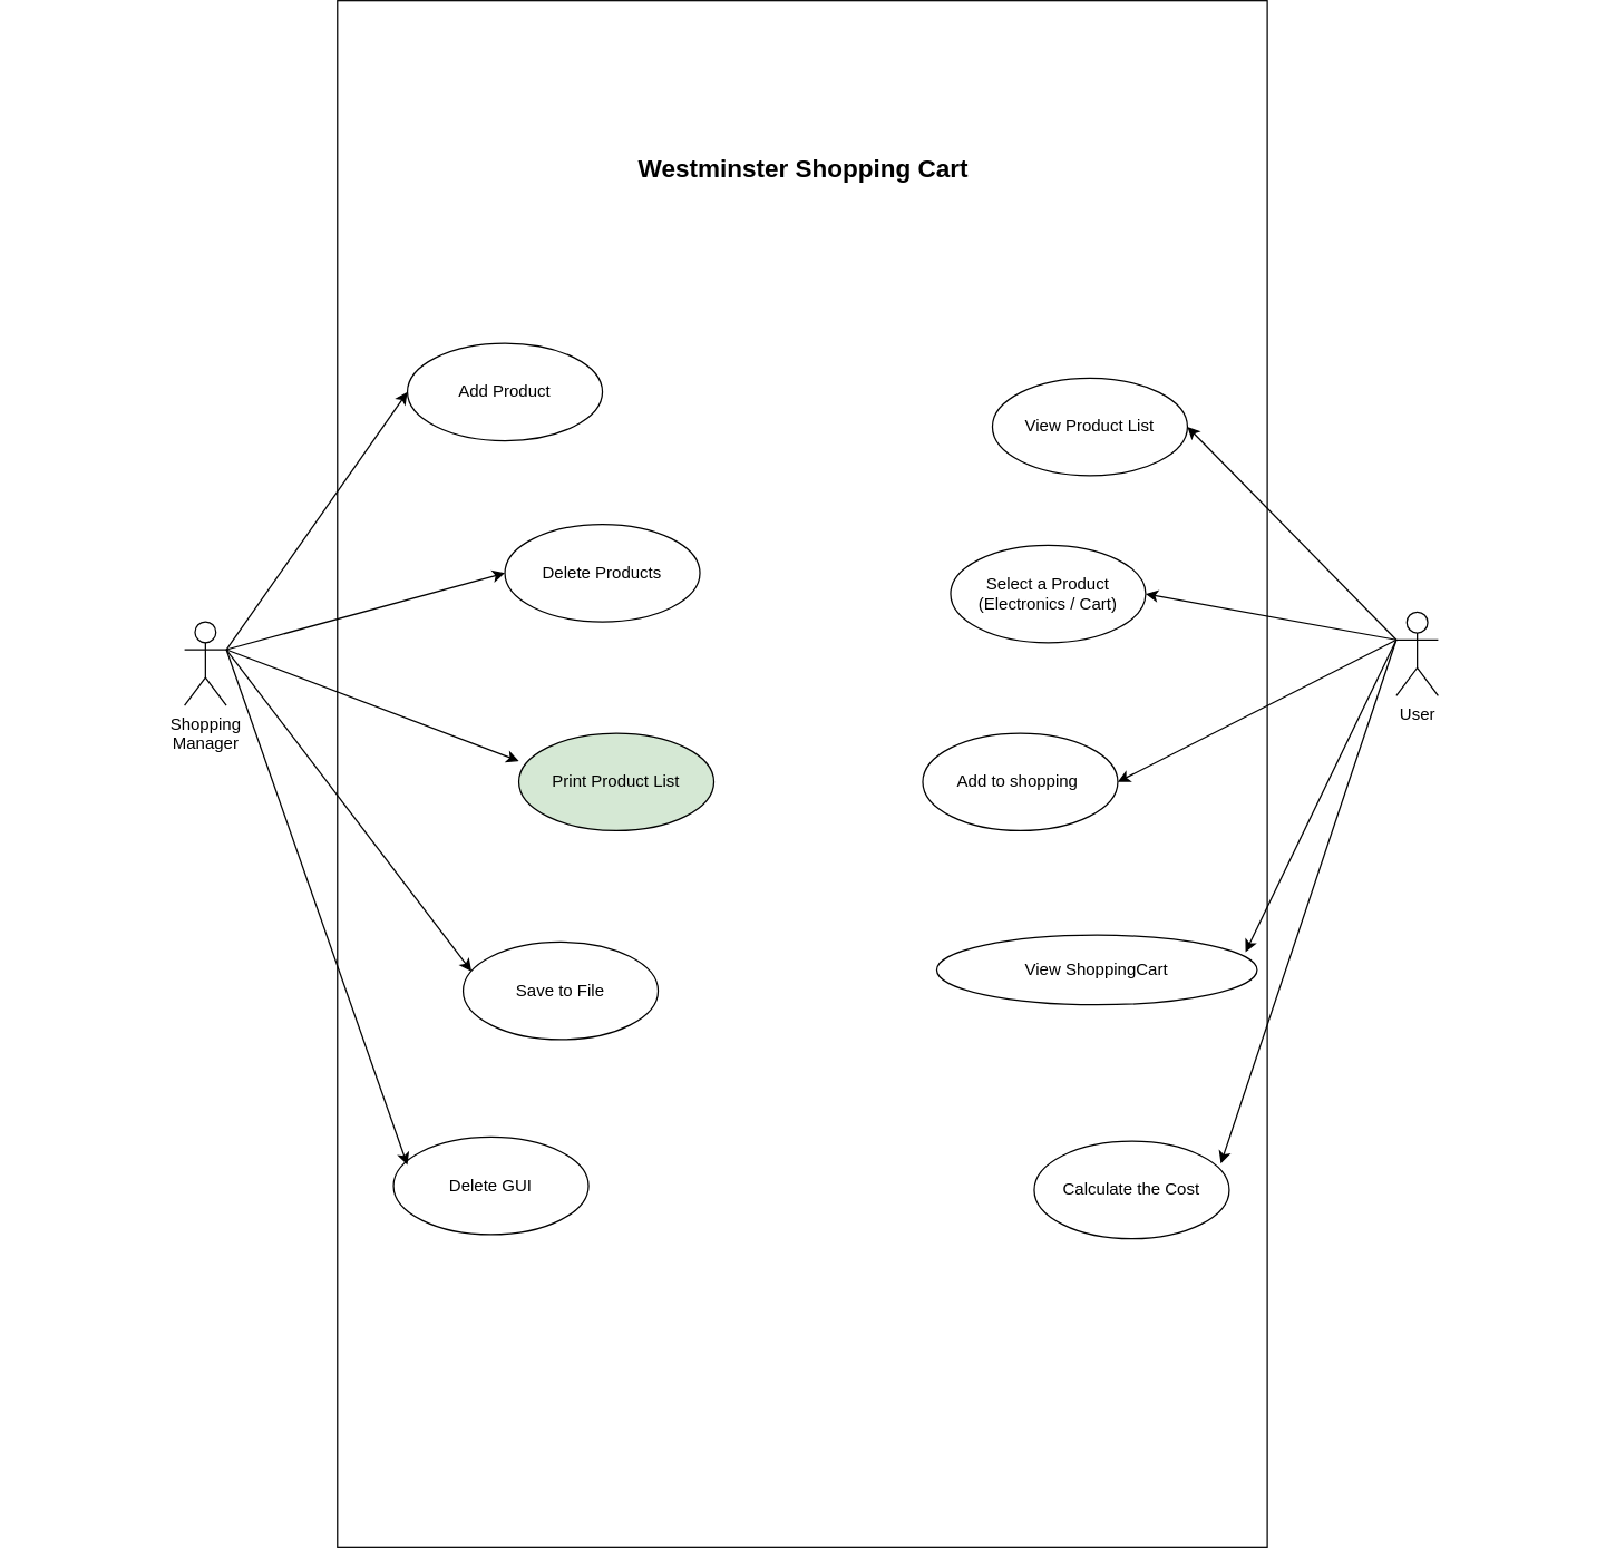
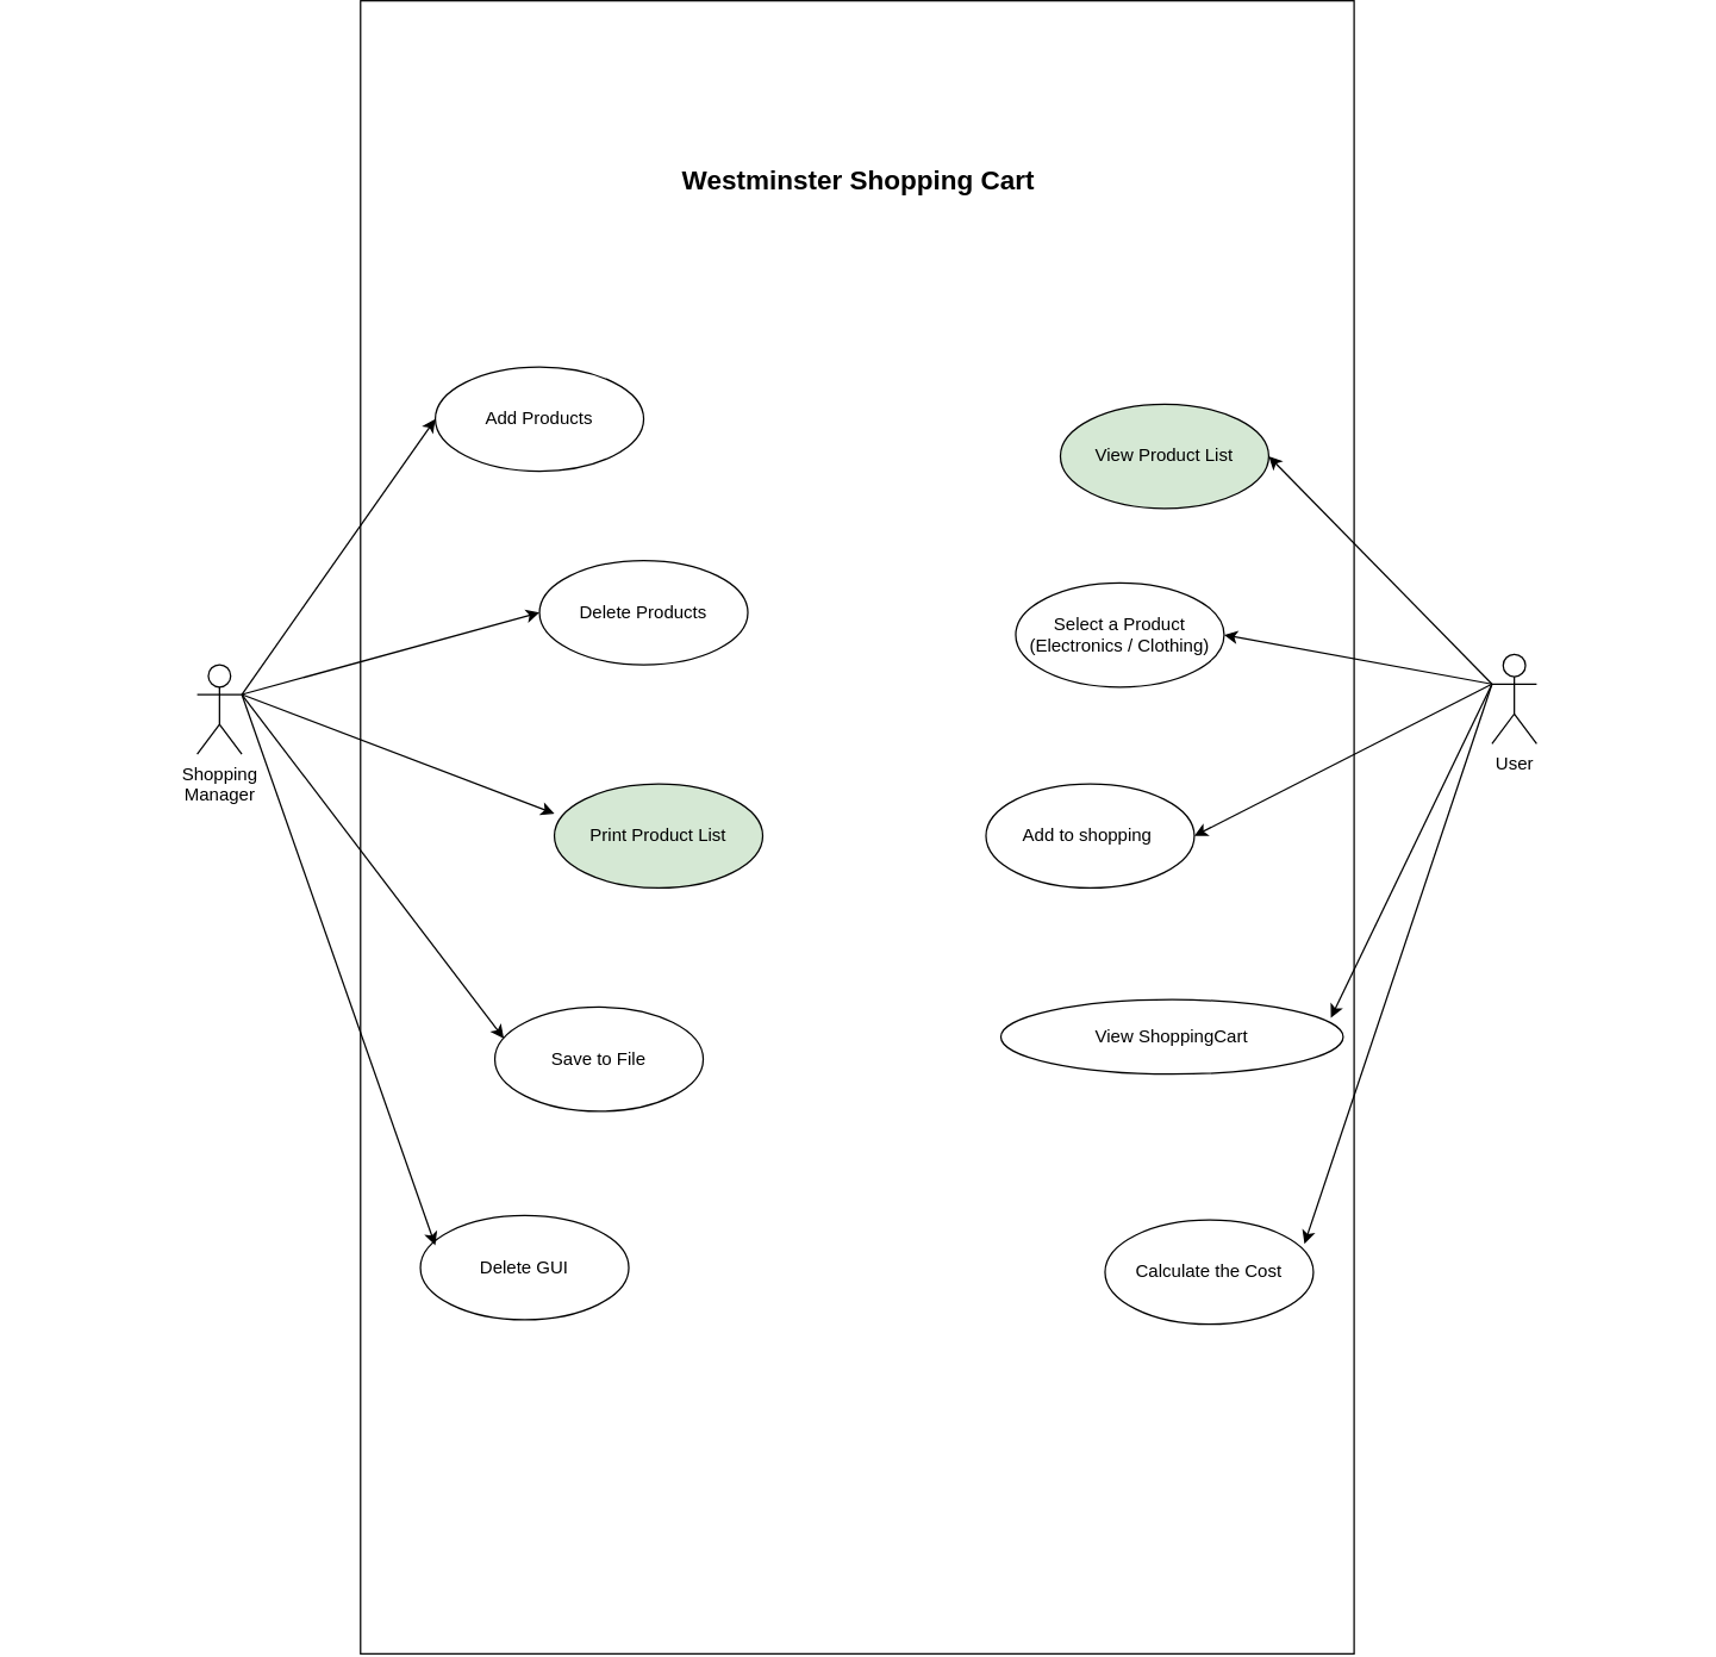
  <mxCell id="0" />
  <mxCell id="1" parent="0" />
  <mxCell id="2" value="" style="rounded=0;whiteSpace=wrap;html=1;rotation=90;" vertex="1" parent="1"><mxGeometry x="20.39" y="140.4" width="1110.32" height="667.59" as="geometry" /></mxCell>
  <mxCell id="3" value="Shopping&lt;br&gt;Manager" style="shape=umlActor;verticalLabelPosition=bottom;verticalAlign=top;html=1;" vertex="1" parent="1"><mxGeometry x="132" y="365" width="30" height="60" as="geometry" /></mxCell>
- <mxCell id="4" value="Add Product" style="ellipse;whiteSpace=wrap;html=1;" vertex="1" parent="1"><mxGeometry x="292" y="165" width="140" height="70" as="geometry" /></mxCell>
+ <mxCell id="4" value="Add Products" style="ellipse;whiteSpace=wrap;html=1;" vertex="1" parent="1"><mxGeometry x="292" y="165" width="140" height="70" as="geometry" /></mxCell>
  <mxCell id="5" value="Delete Products" style="ellipse;whiteSpace=wrap;html=1;" vertex="1" parent="1"><mxGeometry x="362" y="295" width="140" height="70" as="geometry" /></mxCell>
  <mxCell id="6" value="Print Product List" style="ellipse;whiteSpace=wrap;html=1;fillColor=#d5e8d4;" vertex="1" parent="1"><mxGeometry x="372" y="445" width="140" height="70" as="geometry" /></mxCell>
  <mxCell id="7" value="Save to File" style="ellipse;whiteSpace=wrap;html=1;" vertex="1" parent="1"><mxGeometry x="332" y="595" width="140" height="70" as="geometry" /></mxCell>
  <mxCell id="8" value="Delete GUI" style="ellipse;whiteSpace=wrap;html=1;" vertex="1" parent="1"><mxGeometry x="282" y="735" width="140" height="70" as="geometry" /></mxCell>
  <mxCell id="9" value="" style="endArrow=classic;html=1;rounded=0;entryX=0;entryY=0.5;entryDx=0;entryDy=0;" edge="1" parent="1" target="4"><mxGeometry width="50" height="50" relative="1" as="geometry"><mxPoint x="162" y="385" as="sourcePoint" /><mxPoint x="602" y="495" as="targetPoint" /></mxGeometry></mxCell>
  <mxCell id="10" value="" style="endArrow=classic;html=1;rounded=0;entryX=0;entryY=0.5;entryDx=0;entryDy=0;" edge="1" parent="1" target="5"><mxGeometry width="50" height="50" relative="1" as="geometry"><mxPoint x="162" y="385" as="sourcePoint" /><mxPoint x="302" y="210" as="targetPoint" /></mxGeometry></mxCell>
  <mxCell id="11" value="" style="endArrow=classic;html=1;rounded=0;entryX=0;entryY=0.286;entryDx=0;entryDy=0;entryPerimeter=0;" edge="1" parent="1" target="6"><mxGeometry width="50" height="50" relative="1" as="geometry"><mxPoint x="162" y="385" as="sourcePoint" /><mxPoint x="372" y="340" as="targetPoint" /></mxGeometry></mxCell>
  <mxCell id="12" value="" style="endArrow=classic;html=1;rounded=0;entryX=0.043;entryY=0.3;entryDx=0;entryDy=0;entryPerimeter=0;" edge="1" parent="1" target="7"><mxGeometry width="50" height="50" relative="1" as="geometry"><mxPoint x="162" y="385" as="sourcePoint" /><mxPoint x="382" y="475" as="targetPoint" /></mxGeometry></mxCell>
  <mxCell id="13" value="" style="endArrow=classic;html=1;rounded=0;entryX=0.071;entryY=0.286;entryDx=0;entryDy=0;entryPerimeter=0;" edge="1" parent="1" target="8"><mxGeometry width="50" height="50" relative="1" as="geometry"><mxPoint x="162" y="385" as="sourcePoint" /><mxPoint x="348" y="626" as="targetPoint" /></mxGeometry></mxCell>
  <mxCell id="14" value="User" style="shape=umlActor;verticalLabelPosition=bottom;verticalAlign=top;html=1;" vertex="1" parent="1"><mxGeometry x="1002" y="357.99" width="30" height="60" as="geometry" /></mxCell>
  <mxCell id="15" value="View ShoppingCart" style="ellipse;whiteSpace=wrap;html=1;" vertex="1" parent="1"><mxGeometry x="672" y="590" width="230" height="50" as="geometry" /></mxCell>
  <mxCell id="16" value="Add to shopping&amp;nbsp;" style="ellipse;whiteSpace=wrap;html=1;" vertex="1" parent="1"><mxGeometry x="662" y="445" width="140" height="70" as="geometry" /></mxCell>
- <mxCell id="17" value="Select a Product&lt;br&gt;(Electronics / Cart)" style="ellipse;whiteSpace=wrap;html=1;" vertex="1" parent="1"><mxGeometry x="682" y="310" width="140" height="70" as="geometry" /></mxCell>
- <mxCell id="18" value="View Product List" style="ellipse;whiteSpace=wrap;html=1;" vertex="1" parent="1"><mxGeometry x="712" y="190" width="140" height="70" as="geometry" /></mxCell>
+ <mxCell id="17" value="Select a Product&lt;br&gt;(Electronics / Clothing)" style="ellipse;whiteSpace=wrap;html=1;" vertex="1" parent="1"><mxGeometry x="682" y="310" width="140" height="70" as="geometry" /></mxCell>
+ <mxCell id="18" value="View Product List" style="ellipse;whiteSpace=wrap;html=1;fillColor=#d5e8d4;" vertex="1" parent="1"><mxGeometry x="712" y="190" width="140" height="70" as="geometry" /></mxCell>
  <mxCell id="19" value="Calculate the Cost" style="ellipse;whiteSpace=wrap;html=1;" vertex="1" parent="1"><mxGeometry x="742" y="737.99" width="140" height="70" as="geometry" /></mxCell>
  <mxCell id="20" value="" style="endArrow=classic;html=1;rounded=0;entryX=1;entryY=0.5;entryDx=0;entryDy=0;" edge="1" parent="1" target="18"><mxGeometry width="50" height="50" relative="1" as="geometry"><mxPoint x="1002" y="377.99" as="sourcePoint" /><mxPoint x="652" y="477.99" as="targetPoint" /></mxGeometry></mxCell>
  <mxCell id="21" value="" style="endArrow=classic;html=1;rounded=0;entryX=1;entryY=0.5;entryDx=0;entryDy=0;" edge="1" parent="1" target="17"><mxGeometry width="50" height="50" relative="1" as="geometry"><mxPoint x="1002" y="377.99" as="sourcePoint" /><mxPoint x="872" y="292.99" as="targetPoint" /></mxGeometry></mxCell>
  <mxCell id="22" value="" style="endArrow=classic;html=1;rounded=0;entryX=1;entryY=0.5;entryDx=0;entryDy=0;" edge="1" parent="1" target="16"><mxGeometry width="50" height="50" relative="1" as="geometry"><mxPoint x="1002" y="377.99" as="sourcePoint" /><mxPoint x="822" y="402.99" as="targetPoint" /></mxGeometry></mxCell>
  <mxCell id="23" value="" style="endArrow=classic;html=1;rounded=0;entryX=0.964;entryY=0.243;entryDx=0;entryDy=0;entryPerimeter=0;" edge="1" parent="1" target="15"><mxGeometry width="50" height="50" relative="1" as="geometry"><mxPoint x="1002" y="377.99" as="sourcePoint" /><mxPoint x="812" y="532.99" as="targetPoint" /></mxGeometry></mxCell>
  <mxCell id="24" value="" style="endArrow=classic;html=1;rounded=0;entryX=0.957;entryY=0.229;entryDx=0;entryDy=0;entryPerimeter=0;" edge="1" parent="1" target="19"><mxGeometry width="50" height="50" relative="1" as="geometry"><mxPoint x="1002" y="377.99" as="sourcePoint" /><mxPoint x="817" y="634.99" as="targetPoint" /></mxGeometry></mxCell>
  <mxCell id="25" value="&lt;font style=&quot;font-size: 18px;&quot;&gt;&lt;b&gt;Westminster Shopping Cart&lt;/b&gt;&lt;/font&gt;" style="text;html=1;align=center;verticalAlign=middle;resizable=0;points=[];autosize=1;strokeColor=none;fillColor=none;" vertex="1" parent="1"><mxGeometry x="445.55" y="20" width="260" height="40" as="geometry" /></mxCell>
